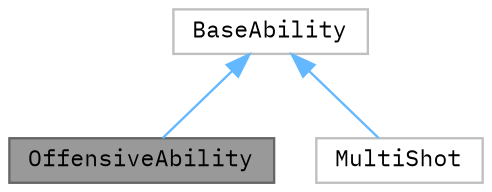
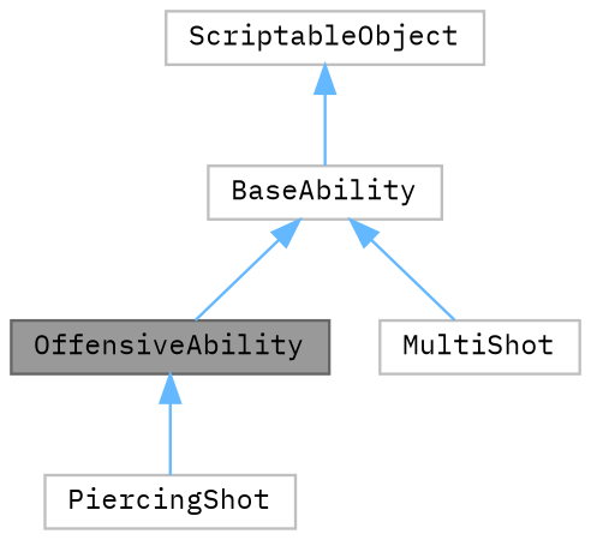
  digraph {
    fontname="IBM Plex Mono"
    node [color=grey75 fillcolor=white fontname="IBM Plex Mono" fontsize=10 shape=box style=filled]
    edge [color=steelblue1 dir=back fontname="IBM Plex Mono" fontsize=10 labelfontname=Helvetica labelfontsize=10 style=solid]
    n1 [color=gray40 fillcolor=grey60 fontcolor=black height=0.2 label=OffensiveAbility width=0.4]
+   n2 [height=0.2 label=PiercingShot width=0.4]
    n3 [height=0.2 label=MultiShot width=0.4]
    n4 [height=0.2 label=BaseAbility width=0.4]
+   n5 [height=0.2 label=ScriptableObject width=0.4]
+   n1 -> n2
    n4 -> n1
    n4 -> n3
+   n5 -> n4
  }
